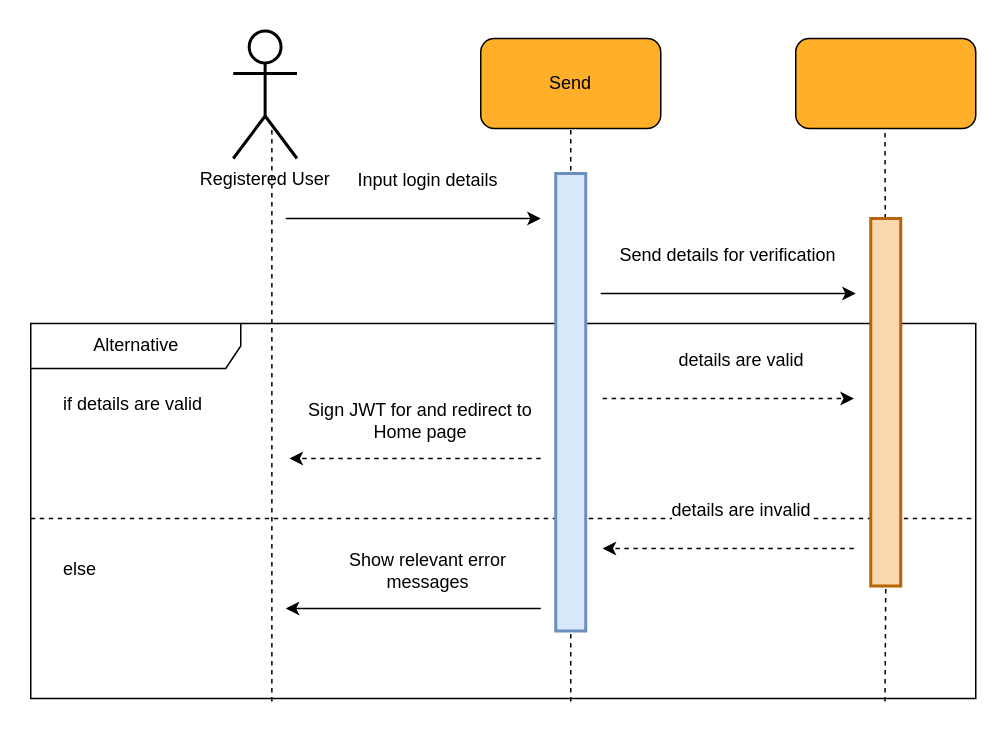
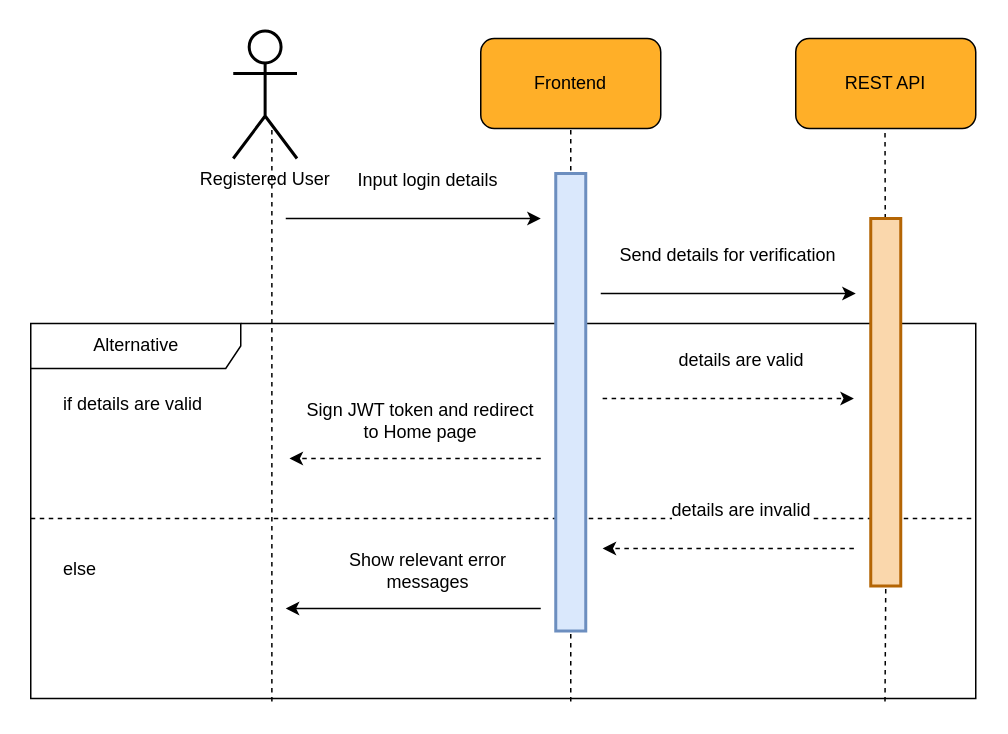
  <mxCell id="0" />
  <mxCell id="1" parent="0" />
  <mxCell id="2" value="Alternative" style="shape=umlFrame;tabWidth=110;tabHeight=30;tabPosition=left;html=1;boundedLbl=1;labelInHeader=1;width=140;height=30;fillColor=none;fontSize=12;strokeWidth=1;" vertex="1" parent="1"><mxGeometry x="20" y="215" width="630" height="250" as="geometry" /></mxCell>
  <mxCell id="3" value="if details are valid" style="text;fillColor=none;fontSize=12;" vertex="1" parent="2"><mxGeometry width="100" height="20" relative="1" as="geometry"><mxPoint x="20" y="40" as="offset" /></mxGeometry></mxCell>
  <mxCell id="4" value="else" style="line;strokeWidth=1;dashed=1;labelPosition=center;verticalLabelPosition=bottom;align=left;verticalAlign=top;spacingLeft=20;spacingTop=15;fillColor=none;fontSize=12;" vertex="1" parent="2"><mxGeometry y="125" width="630" height="10" as="geometry" /></mxCell>
  <mxCell id="5" value="" style="group;fontSize=12;" vertex="1" connectable="0" parent="1"><mxGeometry x="320" y="25" width="120" height="60" as="geometry" /></mxCell>
  <mxCell id="6" value="" style="rounded=1;whiteSpace=wrap;html=1;fillColor=#FFAF28;fontSize=12;" vertex="1" parent="5"><mxGeometry width="120" height="60" as="geometry" /></mxCell>
- <mxCell id="7" value="&lt;font style=&quot;font-size: 12px;&quot;&gt;Send&lt;/font&gt;" style="text;html=1;strokeColor=none;fillColor=none;align=center;verticalAlign=middle;whiteSpace=wrap;rounded=0;fontSize=12;" vertex="1" parent="5"><mxGeometry x="30" y="15" width="60" height="30" as="geometry" /></mxCell>
+ <mxCell id="7" value="&lt;font style=&quot;font-size: 12px;&quot;&gt;Frontend&lt;/font&gt;" style="text;html=1;strokeColor=none;fillColor=none;align=center;verticalAlign=middle;whiteSpace=wrap;rounded=0;fontSize=12;" vertex="1" parent="5"><mxGeometry x="30" y="15" width="60" height="30" as="geometry" /></mxCell>
  <mxCell id="8" value="" style="group;fontSize=12;" vertex="1" connectable="0" parent="1"><mxGeometry x="530" y="25" width="120" height="60" as="geometry" /></mxCell>
  <mxCell id="9" value="" style="rounded=1;whiteSpace=wrap;html=1;fillColor=#FFAF28;fontSize=12;" vertex="1" parent="8"><mxGeometry width="120" height="60" as="geometry" /></mxCell>
+ <mxCell id="10" value="&lt;font style=&quot;font-size: 12px;&quot;&gt;REST API&lt;/font&gt;" style="text;html=1;strokeColor=none;fillColor=none;align=center;verticalAlign=middle;whiteSpace=wrap;rounded=0;fontSize=12;" vertex="1" parent="8"><mxGeometry x="30" y="15" width="60" height="30" as="geometry" /></mxCell>
  <mxCell id="11" value="" style="endArrow=none;dashed=1;html=1;rounded=0;entryX=0.5;entryY=1;entryDx=0;entryDy=0;jumpSize=6;strokeWidth=1;fontSize=12;" edge="1" parent="1" target="6"><mxGeometry width="50" height="50" relative="1" as="geometry"><mxPoint x="380" y="467" as="sourcePoint" /><mxPoint x="530" y="135" as="targetPoint" /></mxGeometry></mxCell>
  <mxCell id="12" value="" style="endArrow=none;dashed=1;html=1;rounded=0;entryX=0.5;entryY=1;entryDx=0;entryDy=0;jumpSize=6;strokeWidth=1;startArrow=none;fontSize=12;" edge="1" parent="1" source="26"><mxGeometry width="50" height="50" relative="1" as="geometry"><mxPoint x="589.5" y="467" as="sourcePoint" /><mxPoint x="589.5" y="85" as="targetPoint" /></mxGeometry></mxCell>
  <mxCell id="13" value="Registered User" style="shape=umlActor;verticalLabelPosition=bottom;verticalAlign=top;html=1;outlineConnect=0;rounded=1;strokeWidth=2;fontSize=12;" vertex="1" parent="1"><mxGeometry x="155" y="20" width="42.5" height="85" as="geometry" /></mxCell>
  <mxCell id="14" value="" style="endArrow=none;dashed=1;html=1;rounded=0;entryX=0.5;entryY=1;entryDx=0;entryDy=0;jumpSize=6;strokeWidth=1;fontSize=12;" edge="1" parent="1"><mxGeometry width="50" height="50" relative="1" as="geometry"><mxPoint x="180.75" y="467" as="sourcePoint" /><mxPoint x="180.75" y="85" as="targetPoint" /></mxGeometry></mxCell>
  <mxCell id="15" value="" style="endArrow=classic;html=1;rounded=0;strokeWidth=1;jumpSize=6;fontSize=12;" edge="1" parent="1"><mxGeometry width="50" height="50" relative="1" as="geometry"><mxPoint x="190" y="145" as="sourcePoint" /><mxPoint x="360" y="145" as="targetPoint" /></mxGeometry></mxCell>
  <mxCell id="16" value="&lt;span style=&quot;background-color: rgb(255, 255, 255); font-size: 12px;&quot;&gt;Input login details&lt;/span&gt;" style="text;html=1;strokeColor=none;fillColor=none;align=center;verticalAlign=middle;whiteSpace=wrap;rounded=0;fontSize=12;" vertex="1" parent="1"><mxGeometry x="210" y="105" width="150" height="30" as="geometry" /></mxCell>
  <mxCell id="17" value="" style="endArrow=classic;html=1;rounded=0;strokeWidth=1;jumpSize=6;fontSize=12;" edge="1" parent="1"><mxGeometry width="50" height="50" relative="1" as="geometry"><mxPoint x="400" y="195" as="sourcePoint" /><mxPoint x="570" y="195" as="targetPoint" /></mxGeometry></mxCell>
  <mxCell id="18" value="&lt;span style=&quot;background-color: rgb(255, 255, 255); font-size: 12px;&quot;&gt;Send details for verification&lt;/span&gt;" style="text;html=1;strokeColor=none;fillColor=none;align=center;verticalAlign=middle;whiteSpace=wrap;rounded=0;fontSize=12;" vertex="1" parent="1"><mxGeometry x="410" y="155" width="150" height="30" as="geometry" /></mxCell>
  <mxCell id="19" value="" style="endArrow=classic;html=1;rounded=0;strokeWidth=1;jumpSize=6;dashed=1;fontSize=12;" edge="1" parent="1"><mxGeometry width="50" height="50" relative="1" as="geometry"><mxPoint x="401.25" y="265" as="sourcePoint" /><mxPoint x="568.75" y="265" as="targetPoint" /></mxGeometry></mxCell>
  <mxCell id="20" value="&lt;span style=&quot;background-color: rgb(255, 255, 255); font-size: 12px;&quot;&gt;details are valid&lt;/span&gt;" style="text;html=1;strokeColor=none;fillColor=none;align=center;verticalAlign=middle;whiteSpace=wrap;rounded=0;fontSize=12;" vertex="1" parent="1"><mxGeometry x="418.75" y="225" width="150" height="30" as="geometry" /></mxCell>
  <mxCell id="21" value="&lt;span style=&quot;background-color: rgb(255, 255, 255); font-size: 12px;&quot;&gt;details are invalid&lt;/span&gt;" style="text;html=1;strokeColor=none;fillColor=none;align=center;verticalAlign=middle;whiteSpace=wrap;rounded=0;fontSize=12;" vertex="1" parent="1"><mxGeometry x="418.75" y="325" width="150" height="30" as="geometry" /></mxCell>
  <mxCell id="22" value="" style="endArrow=classic;html=1;rounded=0;strokeWidth=1;jumpSize=6;dashed=1;fontSize=12;" edge="1" parent="1"><mxGeometry width="50" height="50" relative="1" as="geometry"><mxPoint x="568.75" y="365" as="sourcePoint" /><mxPoint x="401.25" y="365" as="targetPoint" /></mxGeometry></mxCell>
  <mxCell id="23" value="" style="endArrow=classic;html=1;rounded=0;strokeWidth=1;jumpSize=6;fontSize=12;" edge="1" parent="1"><mxGeometry width="50" height="50" relative="1" as="geometry"><mxPoint x="360" y="405" as="sourcePoint" /><mxPoint x="190" y="405" as="targetPoint" /></mxGeometry></mxCell>
  <mxCell id="24" value="&lt;span style=&quot;background-color: rgb(255, 255, 255); font-size: 12px;&quot;&gt;Show relevant error messages&lt;/span&gt;" style="text;html=1;strokeColor=none;fillColor=none;align=center;verticalAlign=middle;whiteSpace=wrap;rounded=0;fontSize=12;" vertex="1" parent="1"><mxGeometry x="210" y="365" width="150" height="30" as="geometry" /></mxCell>
  <mxCell id="25" value="" style="rounded=0;whiteSpace=wrap;html=1;fontSize=12;strokeWidth=2;fillColor=#dae8fc;strokeColor=#6c8ebf;" vertex="1" parent="1"><mxGeometry x="370" y="115" width="20" height="305" as="geometry" /></mxCell>
  <mxCell id="26" value="" style="rounded=0;whiteSpace=wrap;html=1;fontSize=12;strokeWidth=2;fillColor=#fad7ac;strokeColor=#b46504;" vertex="1" parent="1"><mxGeometry x="580" y="145" width="20" height="245" as="geometry" /></mxCell>
  <mxCell id="27" value="" style="endArrow=none;dashed=1;html=1;rounded=0;entryX=0.5;entryY=1;entryDx=0;entryDy=0;jumpSize=6;strokeWidth=1;fontSize=12;" edge="1" parent="1" target="26"><mxGeometry width="50" height="50" relative="1" as="geometry"><mxPoint x="589.5" y="467" as="sourcePoint" /><mxPoint x="589.5" y="85" as="targetPoint" /></mxGeometry></mxCell>
  <mxCell id="28" value="" style="endArrow=classic;html=1;rounded=0;strokeWidth=1;jumpSize=6;dashed=1;fontSize=12;" edge="1" parent="1"><mxGeometry width="50" height="50" relative="1" as="geometry"><mxPoint x="360" y="305" as="sourcePoint" /><mxPoint x="192.5" y="305" as="targetPoint" /></mxGeometry></mxCell>
- <mxCell id="29" value="&lt;span style=&quot;background-color: rgb(255, 255, 255); font-size: 12px;&quot;&gt;Sign JWT for and redirect to Home page&lt;/span&gt;" style="text;html=1;strokeColor=none;fillColor=none;align=center;verticalAlign=middle;whiteSpace=wrap;rounded=0;fontSize=12;" vertex="1" parent="1"><mxGeometry x="200" y="265" width="160" height="30" as="geometry" /></mxCell>
+ <mxCell id="29" value="&lt;span style=&quot;background-color: rgb(255, 255, 255); font-size: 12px;&quot;&gt;Sign JWT token and redirect to Home page&lt;/span&gt;" style="text;html=1;strokeColor=none;fillColor=none;align=center;verticalAlign=middle;whiteSpace=wrap;rounded=0;fontSize=12;" vertex="1" parent="1"><mxGeometry x="200" y="265" width="160" height="30" as="geometry" /></mxCell>
